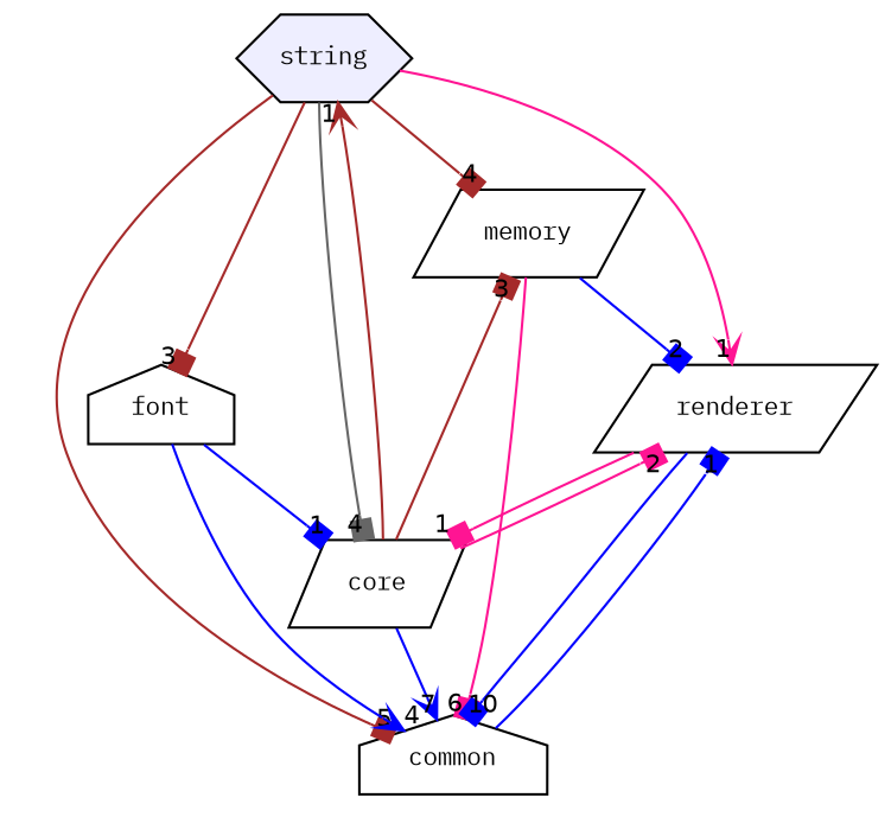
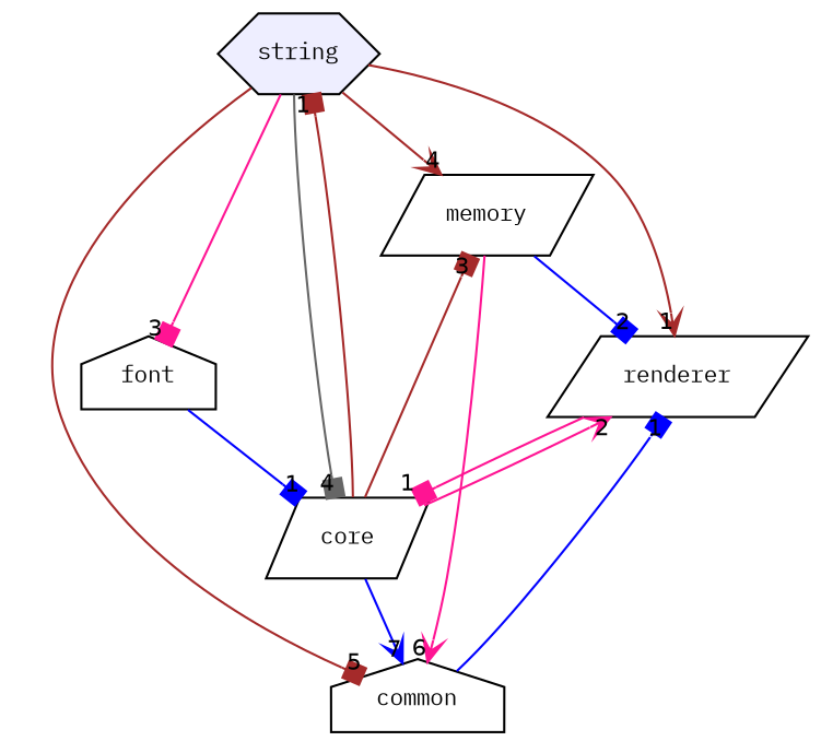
  digraph {
    compound=true
    fontname="IBM Plex Mono"
    node [fontname="IBM Plex Mono" fontsize=10 shape=parallelogram]
    edge [arrowhead=box color=brown fontname="IBM Plex Mono" headlabel=1 labeldistance=1.5 labelfontname=Helvetica labelfontsize=10]
    n1 [fillcolor="#eeeeff" label=string pencolor=black shape=hexagon style=filled]
    n2 [label=memory]
    n3 [label=font shape=house]
    n4 [label=core]
    n5 [label=renderer]
    n6 [label=common shape=house]
-   n1 -> n2 [headlabel=4]
-   n1 -> n3 [headlabel=3]
+   n1 -> n2 [arrowhead=vee headlabel=4]
+   n1 -> n3 [color=deeppink headlabel=3]
    n1 -> n4 [color=gray40 headlabel=4]
-   n1 -> n5 [arrowhead=vee color=deeppink]
+   n1 -> n5 [arrowhead=vee]
    n1 -> n6 [headlabel=5]
    n2 -> n5 [color=blue headlabel=2]
-   n2 -> n6 [color=deeppink headlabel=6]
+   n2 -> n6 [arrowhead=vee color=deeppink headlabel=6]
    n3 -> n4 [color=blue]
-   n3 -> n6 [arrowhead=vee color=blue headlabel=4]
-   n4 -> n1 [arrowhead=vee]
+   n4 -> n1
    n4 -> n2 [headlabel=3]
-   n4 -> n5 [color=deeppink headlabel=2]
+   n4 -> n5 [arrowhead=vee color=deeppink headlabel=2]
    n4 -> n6 [arrowhead=vee color=blue headlabel=7]
    n5 -> n4 [color=deeppink]
-   n5 -> n6 [color=blue headlabel=10]
    n6 -> n5 [color=blue]
  }
